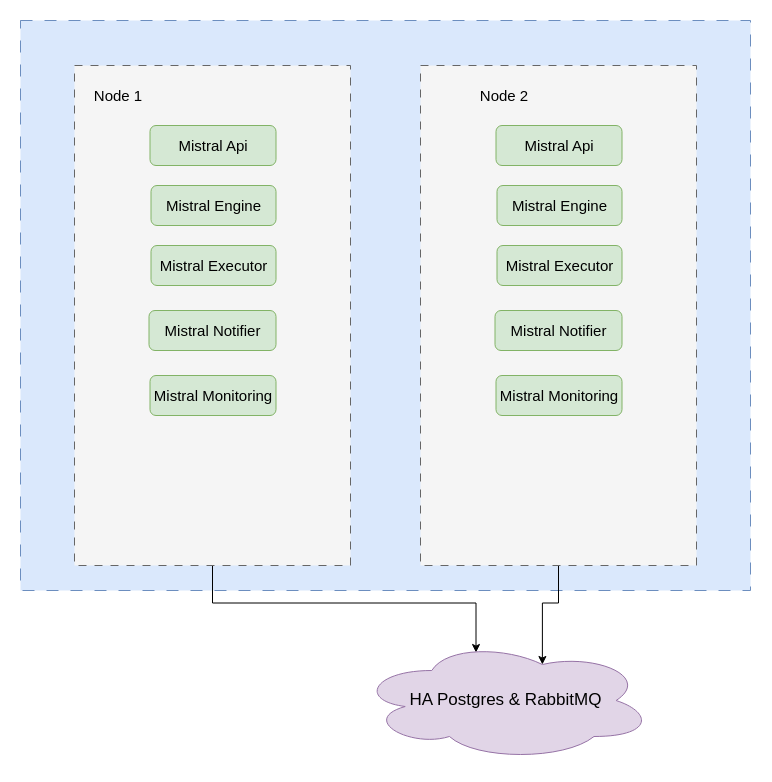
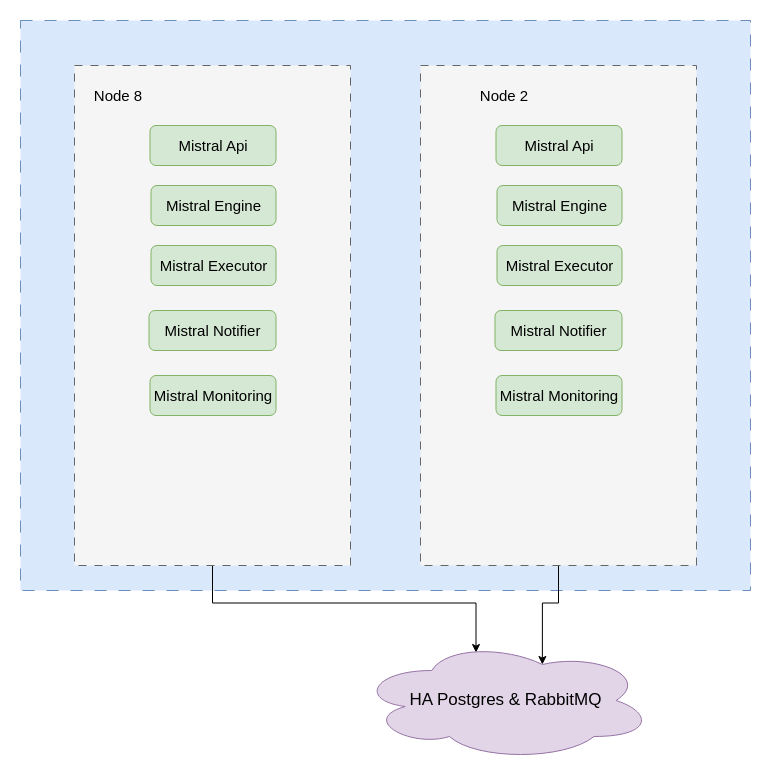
  <mxCell id="0" />
  <mxCell id="1" parent="0" />
  <mxCell id="2" value="" style="rounded=0;whiteSpace=wrap;html=1;fillColor=#dae8fc;strokeColor=#6c8ebf;dashed=1;dashPattern=12 12;" vertex="1" parent="1"><mxGeometry x="20" y="20" width="730" height="570" as="geometry" /></mxCell>
  <mxCell id="3" style="edgeStyle=orthogonalEdgeStyle;rounded=0;orthogonalLoop=1;jettySize=auto;html=1;exitX=0.5;exitY=1;exitDx=0;exitDy=0;entryX=0.4;entryY=0.1;entryDx=0;entryDy=0;entryPerimeter=0;" edge="1" parent="1" source="4" target="19"><mxGeometry relative="1" as="geometry" /></mxCell>
  <mxCell id="4" value="" style="rounded=0;whiteSpace=wrap;html=1;dashed=1;dashPattern=8 8;fillColor=#f5f5f5;fontColor=#333333;strokeColor=#666666;" vertex="1" parent="1"><mxGeometry x="74" y="65" width="276" height="500" as="geometry" /></mxCell>
  <mxCell id="5" value="&lt;font style=&quot;font-size: 15px;&quot;&gt;Mistral Api&lt;/font&gt;" style="rounded=1;whiteSpace=wrap;html=1;fillColor=#d5e8d4;strokeColor=#82b366;" vertex="1" parent="1"><mxGeometry x="149.5" y="125" width="126" height="40" as="geometry" /></mxCell>
  <mxCell id="6" value="&lt;font style=&quot;font-size: 15px;&quot;&gt;Mistral Notifier&lt;/font&gt;" style="rounded=1;whiteSpace=wrap;html=1;fillColor=#d5e8d4;strokeColor=#82b366;" vertex="1" parent="1"><mxGeometry x="148.5" y="310" width="127" height="40" as="geometry" /></mxCell>
  <mxCell id="7" value="&lt;font style=&quot;font-size: 15px;&quot;&gt;Mistral Engine&lt;/font&gt;" style="rounded=1;whiteSpace=wrap;html=1;fillColor=#d5e8d4;strokeColor=#82b366;" vertex="1" parent="1"><mxGeometry x="150.5" y="185" width="125" height="40" as="geometry" /></mxCell>
  <mxCell id="8" value="&lt;font style=&quot;font-size: 15px;&quot;&gt;Mistral Executor&lt;/font&gt;" style="rounded=1;whiteSpace=wrap;html=1;fillColor=#d5e8d4;strokeColor=#82b366;" vertex="1" parent="1"><mxGeometry x="150.5" y="245" width="125" height="40" as="geometry" /></mxCell>
  <mxCell id="9" value="&lt;font style=&quot;font-size: 15px;&quot;&gt;Mistral Monitoring&lt;/font&gt;" style="rounded=1;whiteSpace=wrap;html=1;fillColor=#d5e8d4;strokeColor=#82b366;" vertex="1" parent="1"><mxGeometry x="149.5" y="375" width="126" height="40" as="geometry" /></mxCell>
- <mxCell id="10" value="&lt;font style=&quot;font-size: 15px;&quot;&gt;Node 1&lt;/font&gt;" style="text;html=1;strokeColor=none;fillColor=none;align=center;verticalAlign=middle;whiteSpace=wrap;rounded=0;" vertex="1" parent="1"><mxGeometry x="88" y="80" width="60" height="30" as="geometry" /></mxCell>
+ <mxCell id="10" value="&lt;font style=&quot;font-size: 15px;&quot;&gt;Node 8&lt;/font&gt;" style="text;html=1;strokeColor=none;fillColor=none;align=center;verticalAlign=middle;whiteSpace=wrap;rounded=0;" vertex="1" parent="1"><mxGeometry x="88" y="80" width="60" height="30" as="geometry" /></mxCell>
  <mxCell id="11" style="edgeStyle=orthogonalEdgeStyle;rounded=0;orthogonalLoop=1;jettySize=auto;html=1;exitX=0.5;exitY=1;exitDx=0;exitDy=0;entryX=0.625;entryY=0.2;entryDx=0;entryDy=0;entryPerimeter=0;" edge="1" parent="1" source="12" target="19"><mxGeometry relative="1" as="geometry" /></mxCell>
  <mxCell id="12" value="" style="rounded=0;whiteSpace=wrap;html=1;dashed=1;dashPattern=8 8;fillColor=#f5f5f5;fontColor=#333333;strokeColor=#666666;" vertex="1" parent="1"><mxGeometry x="420" y="65" width="276" height="500" as="geometry" /></mxCell>
  <mxCell id="13" value="&lt;font style=&quot;font-size: 15px;&quot;&gt;Mistral Api&lt;/font&gt;" style="rounded=1;whiteSpace=wrap;html=1;fillColor=#d5e8d4;strokeColor=#82b366;" vertex="1" parent="1"><mxGeometry x="495.5" y="125" width="126" height="40" as="geometry" /></mxCell>
  <mxCell id="14" value="&lt;font style=&quot;font-size: 15px;&quot;&gt;Mistral Notifier&lt;/font&gt;" style="rounded=1;whiteSpace=wrap;html=1;fillColor=#d5e8d4;strokeColor=#82b366;" vertex="1" parent="1"><mxGeometry x="494.5" y="310" width="127" height="40" as="geometry" /></mxCell>
  <mxCell id="15" value="&lt;font style=&quot;font-size: 15px;&quot;&gt;Mistral Engine&lt;/font&gt;" style="rounded=1;whiteSpace=wrap;html=1;fillColor=#d5e8d4;strokeColor=#82b366;" vertex="1" parent="1"><mxGeometry x="496.5" y="185" width="125" height="40" as="geometry" /></mxCell>
  <mxCell id="16" value="&lt;font style=&quot;font-size: 15px;&quot;&gt;Mistral Executor&lt;/font&gt;" style="rounded=1;whiteSpace=wrap;html=1;fillColor=#d5e8d4;strokeColor=#82b366;" vertex="1" parent="1"><mxGeometry x="496.5" y="245" width="125" height="40" as="geometry" /></mxCell>
  <mxCell id="17" value="&lt;font style=&quot;font-size: 15px;&quot;&gt;Mistral Monitoring&lt;/font&gt;" style="rounded=1;whiteSpace=wrap;html=1;fillColor=#d5e8d4;strokeColor=#82b366;" vertex="1" parent="1"><mxGeometry x="495.5" y="375" width="126" height="40" as="geometry" /></mxCell>
  <mxCell id="18" value="&lt;font style=&quot;font-size: 15px;&quot;&gt;Node 2&lt;/font&gt;" style="text;html=1;strokeColor=none;fillColor=none;align=center;verticalAlign=middle;whiteSpace=wrap;rounded=0;" vertex="1" parent="1"><mxGeometry x="474" y="80" width="60" height="30" as="geometry" /></mxCell>
  <mxCell id="19" value="&lt;font style=&quot;font-size: 17px;&quot;&gt;HA Postgres &amp;amp; RabbitMQ&lt;/font&gt;" style="ellipse;shape=cloud;whiteSpace=wrap;html=1;fillColor=#e1d5e7;strokeColor=#9673a6;" vertex="1" parent="1"><mxGeometry x="357.5" y="640" width="295" height="120" as="geometry" /></mxCell>
